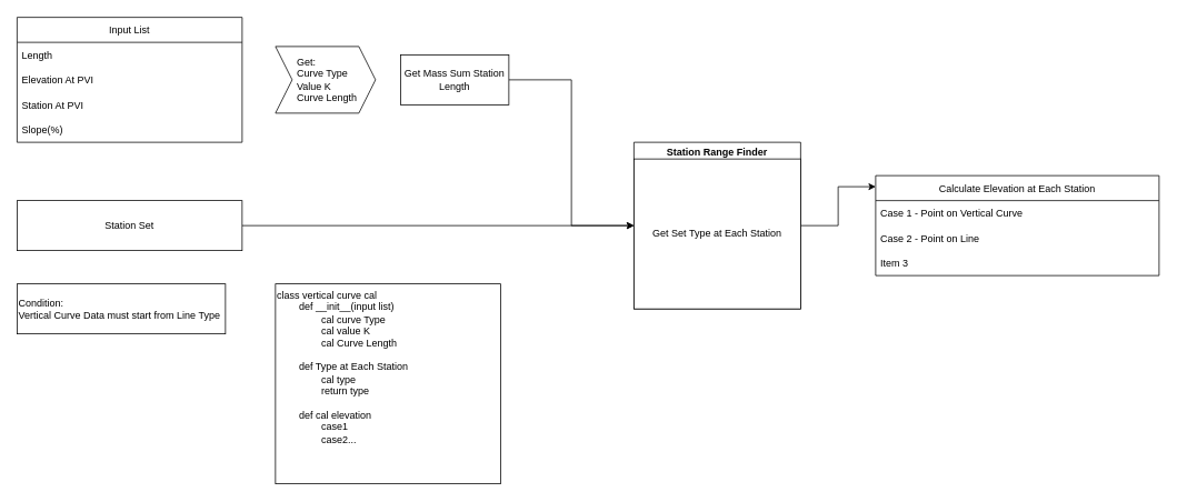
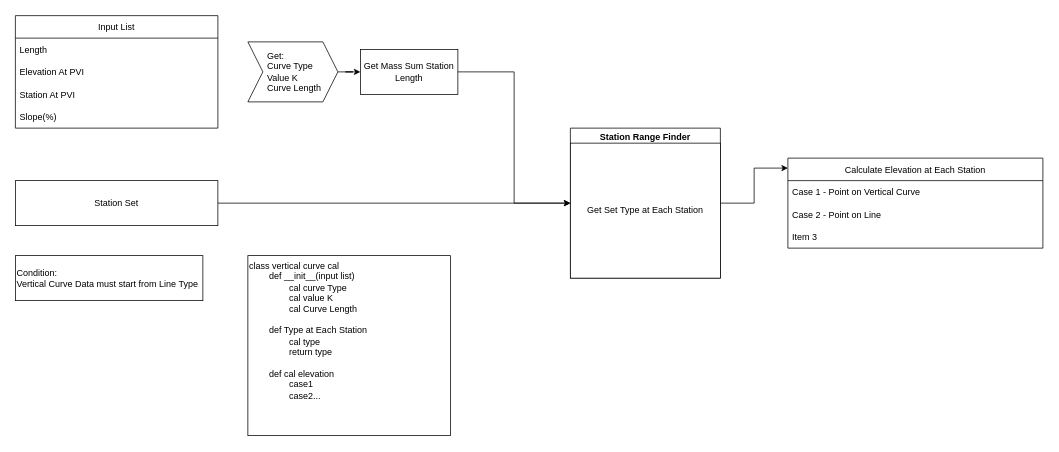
  <mxCell id="0" />
  <mxCell id="1" parent="0" />
  <mxCell id="2" value="Input List" style="swimlane;fontStyle=0;childLayout=stackLayout;horizontal=1;startSize=30;horizontalStack=0;resizeParent=1;resizeParentMax=0;resizeLast=0;collapsible=1;marginBottom=0;" vertex="1" parent="1"><mxGeometry x="20" y="20" width="270" height="150" as="geometry"><mxRectangle x="60" y="70" width="50" height="30" as="alternateBounds" /></mxGeometry></mxCell>
  <mxCell id="3" value="Length" style="text;strokeColor=none;fillColor=none;align=left;verticalAlign=middle;spacingLeft=4;spacingRight=4;overflow=hidden;points=[[0,0.5],[1,0.5]];portConstraint=eastwest;rotatable=0;" vertex="1" parent="2"><mxGeometry y="30" width="270" height="30" as="geometry" /></mxCell>
  <mxCell id="4" value="Elevation At PVI" style="text;strokeColor=none;fillColor=none;align=left;verticalAlign=middle;spacingLeft=4;spacingRight=4;overflow=hidden;points=[[0,0.5],[1,0.5]];portConstraint=eastwest;rotatable=0;" vertex="1" parent="2"><mxGeometry y="60" width="270" height="30" as="geometry" /></mxCell>
  <mxCell id="5" value="Station At PVI" style="text;strokeColor=none;fillColor=none;align=left;verticalAlign=middle;spacingLeft=4;spacingRight=4;overflow=hidden;points=[[0,0.5],[1,0.5]];portConstraint=eastwest;rotatable=0;" vertex="1" parent="2"><mxGeometry y="90" width="270" height="30" as="geometry" /></mxCell>
  <mxCell id="6" value="Slope(%)" style="text;strokeColor=none;fillColor=none;align=left;verticalAlign=middle;spacingLeft=4;spacingRight=4;overflow=hidden;points=[[0,0.5],[1,0.5]];portConstraint=eastwest;rotatable=0;" vertex="1" parent="2"><mxGeometry y="120" width="270" height="30" as="geometry" /></mxCell>
+ <mxCell id="7" style="edgeStyle=orthogonalEdgeStyle;rounded=0;orthogonalLoop=1;jettySize=auto;html=1;entryX=0;entryY=0.5;entryDx=0;entryDy=0;" edge="1" parent="1" source="8" target="15"><mxGeometry relative="1" as="geometry" /></mxCell>
  <mxCell id="8" value="Get:&lt;br&gt;Curve Type&lt;br&gt;Value K&lt;br&gt;Curve Length" style="shape=step;perimeter=stepPerimeter;whiteSpace=wrap;html=1;fixedSize=1;fontStyle=0;startSize=30;align=left;spacingLeft=24;" vertex="1" parent="1"><mxGeometry x="330" y="55" width="120" height="80" as="geometry" /></mxCell>
  <mxCell id="9" style="edgeStyle=orthogonalEdgeStyle;rounded=0;orthogonalLoop=1;jettySize=auto;html=1;entryX=0;entryY=0.111;entryDx=0;entryDy=0;entryPerimeter=0;" edge="1" parent="1" source="10" target="16"><mxGeometry relative="1" as="geometry" /></mxCell>
  <mxCell id="10" value="Station Range Finder" style="swimlane;" vertex="1" parent="1"><mxGeometry x="760" y="170" width="200" height="200" as="geometry" /></mxCell>
  <mxCell id="11" value="Get Set Type at Each Station" style="whiteSpace=wrap;html=1;" vertex="1" parent="10"><mxGeometry y="20" width="200" height="180" as="geometry" /></mxCell>
  <mxCell id="12" style="edgeStyle=orthogonalEdgeStyle;rounded=0;orthogonalLoop=1;jettySize=auto;html=1;entryX=0;entryY=0.5;entryDx=0;entryDy=0;" edge="1" parent="1" source="13" target="10"><mxGeometry relative="1" as="geometry" /></mxCell>
  <mxCell id="13" value="Station Set" style="rounded=0;whiteSpace=wrap;html=1;" vertex="1" parent="1"><mxGeometry x="20" y="240" width="270" height="60" as="geometry" /></mxCell>
  <mxCell id="14" style="edgeStyle=orthogonalEdgeStyle;rounded=0;orthogonalLoop=1;jettySize=auto;html=1;entryX=0;entryY=0.5;entryDx=0;entryDy=0;" edge="1" parent="1" source="15" target="10"><mxGeometry relative="1" as="geometry" /></mxCell>
  <mxCell id="15" value="Get Mass Sum Station Length" style="rounded=0;whiteSpace=wrap;html=1;" vertex="1" parent="1"><mxGeometry x="480" y="65" width="130" height="60" as="geometry" /></mxCell>
  <mxCell id="16" value="Calculate Elevation at Each Station" style="swimlane;fontStyle=0;childLayout=stackLayout;horizontal=1;startSize=30;horizontalStack=0;resizeParent=1;resizeParentMax=0;resizeLast=0;collapsible=1;marginBottom=0;" vertex="1" parent="1"><mxGeometry x="1050" y="210" width="340" height="120" as="geometry" /></mxCell>
  <mxCell id="17" value="Case 1 - Point on Vertical Curve" style="text;strokeColor=none;fillColor=none;align=left;verticalAlign=middle;spacingLeft=4;spacingRight=4;overflow=hidden;points=[[0,0.5],[1,0.5]];portConstraint=eastwest;rotatable=0;" vertex="1" parent="16"><mxGeometry y="30" width="340" height="30" as="geometry" /></mxCell>
  <mxCell id="18" value="Case 2 - Point on Line" style="text;strokeColor=none;fillColor=none;align=left;verticalAlign=middle;spacingLeft=4;spacingRight=4;overflow=hidden;points=[[0,0.5],[1,0.5]];portConstraint=eastwest;rotatable=0;" vertex="1" parent="16"><mxGeometry y="60" width="340" height="30" as="geometry" /></mxCell>
  <mxCell id="19" value="Item 3" style="text;strokeColor=none;fillColor=none;align=left;verticalAlign=middle;spacingLeft=4;spacingRight=4;overflow=hidden;points=[[0,0.5],[1,0.5]];portConstraint=eastwest;rotatable=0;" vertex="1" parent="16"><mxGeometry y="90" width="340" height="30" as="geometry" /></mxCell>
  <mxCell id="20" value="&lt;div style=&quot;&quot;&gt;&lt;span style=&quot;&quot;&gt;class vertical curve cal&lt;/span&gt;&lt;/div&gt;&lt;div style=&quot;&quot;&gt;&lt;span style=&quot;&quot;&gt;&lt;span style=&quot;white-space: pre;&quot;&gt;&#09;&lt;/span&gt;def __init__(input list)&lt;br&gt;&lt;/span&gt;&lt;/div&gt;&lt;div style=&quot;&quot;&gt;&lt;span style=&quot;&quot;&gt;&lt;span style=&quot;white-space: pre;&quot;&gt;&#09;&lt;/span&gt;&lt;span style=&quot;white-space: pre;&quot;&gt;&#09;&lt;/span&gt;cal curve Type&lt;br&gt;&lt;/span&gt;&lt;/div&gt;&lt;div style=&quot;&quot;&gt;&lt;span style=&quot;&quot;&gt;&lt;span style=&quot;white-space: pre;&quot;&gt;&#09;&lt;/span&gt;&lt;span style=&quot;white-space: pre;&quot;&gt;&#09;&lt;/span&gt;cal value K&lt;br&gt;&lt;/span&gt;&lt;/div&gt;&lt;div style=&quot;&quot;&gt;&lt;span style=&quot;&quot;&gt;&lt;span style=&quot;white-space: pre;&quot;&gt;&#09;&lt;/span&gt;&lt;span style=&quot;white-space: pre;&quot;&gt;&#09;&lt;/span&gt;cal Curve Length&lt;br&gt;&lt;/span&gt;&lt;/div&gt;&lt;div style=&quot;&quot;&gt;&lt;span style=&quot;&quot;&gt;&lt;br&gt;&lt;/span&gt;&lt;/div&gt;&lt;div style=&quot;&quot;&gt;&lt;span style=&quot;&quot;&gt;&lt;span style=&quot;white-space: pre;&quot;&gt;&#09;&lt;/span&gt;def Type at Each Station&lt;br&gt;&lt;/span&gt;&lt;/div&gt;&lt;div style=&quot;&quot;&gt;&lt;span style=&quot;&quot;&gt;&lt;span style=&quot;white-space: pre;&quot;&gt;&#09;&lt;/span&gt;&lt;span style=&quot;white-space: pre;&quot;&gt;&#09;&lt;/span&gt;cal type&lt;br&gt;&lt;/span&gt;&lt;/div&gt;&lt;div style=&quot;&quot;&gt;&lt;span style=&quot;&quot;&gt;&lt;span style=&quot;white-space: pre;&quot;&gt;&#09;&lt;/span&gt;&lt;span style=&quot;white-space: pre;&quot;&gt;&#09;&lt;/span&gt;return type&lt;br&gt;&lt;/span&gt;&lt;/div&gt;&lt;div style=&quot;&quot;&gt;&lt;span style=&quot;&quot;&gt;&lt;br&gt;&lt;/span&gt;&lt;/div&gt;&lt;div style=&quot;&quot;&gt;&lt;span style=&quot;&quot;&gt;&lt;span style=&quot;white-space: pre;&quot;&gt;&#09;&lt;/span&gt;def cal elevation&lt;br&gt;&lt;/span&gt;&lt;/div&gt;&lt;div style=&quot;&quot;&gt;&lt;span style=&quot;&quot;&gt;&lt;span style=&quot;white-space: pre;&quot;&gt;&#09;&lt;/span&gt;&lt;span style=&quot;white-space: pre;&quot;&gt;&#09;&lt;/span&gt;case1&lt;br&gt;&lt;/span&gt;&lt;/div&gt;&lt;div style=&quot;&quot;&gt;&lt;span style=&quot;&quot;&gt;&lt;span style=&quot;white-space: pre;&quot;&gt;&#09;&lt;/span&gt;&lt;span style=&quot;white-space: pre;&quot;&gt;&#09;&lt;/span&gt;case2...&lt;br&gt;&lt;/span&gt;&lt;/div&gt;&lt;div style=&quot;&quot;&gt;&lt;span style=&quot;&quot;&gt;&lt;br&gt;&lt;/span&gt;&lt;/div&gt;" style="rounded=0;whiteSpace=wrap;html=1;align=left;verticalAlign=top;labelBackgroundColor=none;" vertex="1" parent="1"><mxGeometry x="330" y="340" width="270" height="240" as="geometry" /></mxCell>
  <mxCell id="21" value="Condition:&lt;br&gt;Vertical Curve Data must start from Line Type" style="rounded=0;whiteSpace=wrap;html=1;labelBackgroundColor=none;align=left;" vertex="1" parent="1"><mxGeometry x="20" y="340" width="250" height="60" as="geometry" /></mxCell>
